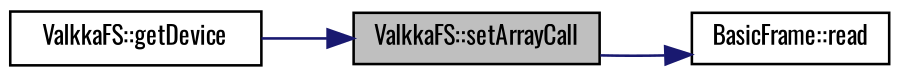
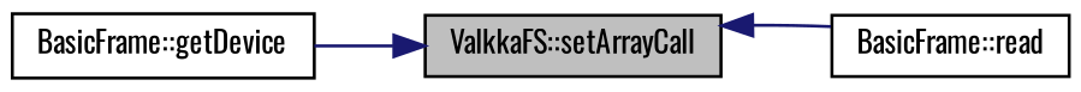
  digraph {
    fontname=Oswald
    rankdir=LR
    node [color=black fillcolor=white fontname=Oswald fontsize=10 shape=record style=filled]
    edge [color=midnightblue fontname=Oswald fontsize=10 labelfontname=Helvetica labelfontsize=10 style=solid]
    n1 [fillcolor=grey75 fontcolor=black height=0.2 label="ValkkaFS::setArrayCall" width=0.4]
    n2 [height=0.2 label="BasicFrame::read" width=0.4]
-   n3 [height=0.2 label="ValkkaFS::getDevice" width=0.4]
-   n1 -> n2
+   n3 [height=0.2 label="BasicFrame::getDevice" width=0.4]
+   n2 -> n1
    n3 -> n1
  }
